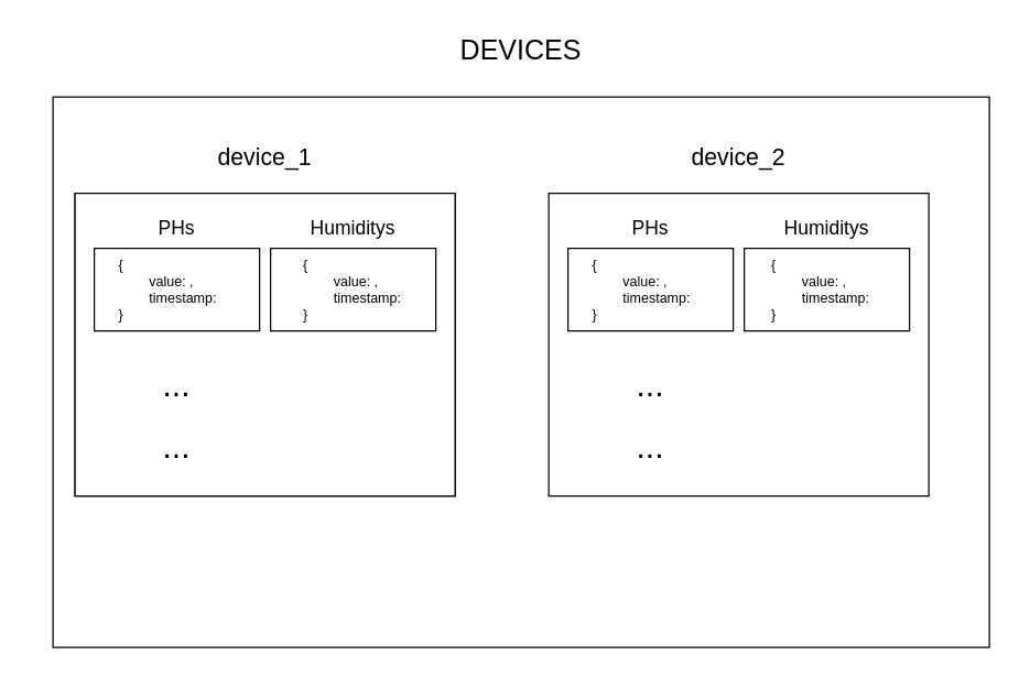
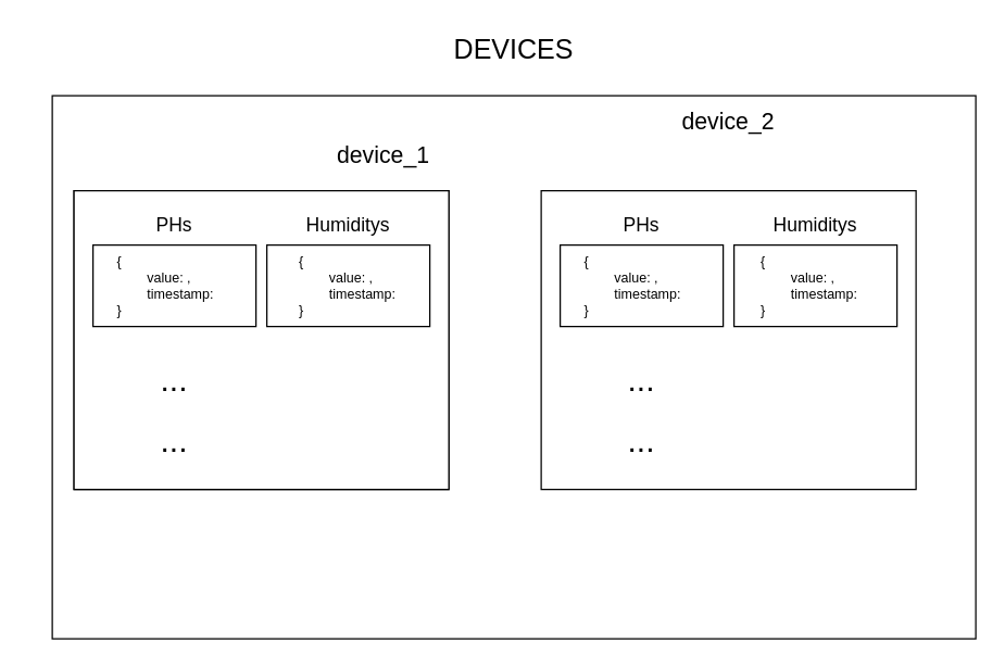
  <mxCell id="0" />
  <mxCell id="1" parent="0" />
  <mxCell id="2" value="" style="rounded=0;whiteSpace=wrap;html=1;" vertex="1" parent="1"><mxGeometry x="38" width="680" height="400" as="geometry" y="70" /></mxCell>
  <mxCell id="3" value="DEVICES" style="text;html=1;strokeColor=none;fillColor=none;align=center;verticalAlign=middle;whiteSpace=wrap;rounded=0;fontSize=20;" vertex="1" parent="1"><mxGeometry x="270" y="20" width="216" height="30" as="geometry" /></mxCell>
  <mxCell id="4" value="" style="rounded=0;whiteSpace=wrap;html=1;fontSize=20;" vertex="1" parent="1"><mxGeometry x="54" y="140" width="276" height="220" as="geometry" /></mxCell>
- <mxCell id="5" value="device_1" style="text;html=1;strokeColor=none;fillColor=none;align=center;verticalAlign=middle;whiteSpace=wrap;rounded=0;fontSize=17;" vertex="1" parent="1"><mxGeometry x="84" y="100" width="216" height="30" as="geometry" /></mxCell>
+ <mxCell id="5" value="device_1" style="text;html=1;strokeColor=none;fillColor=none;align=center;verticalAlign=middle;whiteSpace=wrap;rounded=0;fontSize=17;" vertex="1" parent="1"><mxGeometry x="174" y="100" width="216" height="30" as="geometry" /></mxCell>
  <mxCell id="6" value="" style="rounded=0;whiteSpace=wrap;html=1;fontSize=17;" vertex="1" parent="1"><mxGeometry x="68" y="180" width="120" height="60" as="geometry" /></mxCell>
  <mxCell id="7" value="PHs" style="text;html=1;strokeColor=none;fillColor=none;align=center;verticalAlign=middle;whiteSpace=wrap;rounded=0;fontSize=14;" vertex="1" parent="1"><mxGeometry x="20" y="150" width="216" height="30" as="geometry" /></mxCell>
  <mxCell id="8" value="" style="rounded=0;whiteSpace=wrap;html=1;fontSize=17;" vertex="1" parent="1"><mxGeometry x="196" y="180" width="120" height="60" as="geometry" /></mxCell>
  <mxCell id="9" value="Humiditys" style="text;html=1;strokeColor=none;fillColor=none;align=center;verticalAlign=middle;whiteSpace=wrap;rounded=0;fontSize=14;" vertex="1" parent="1"><mxGeometry x="148" y="150" width="216" height="30" as="geometry" /></mxCell>
  <mxCell id="10" value="" style="rounded=0;whiteSpace=wrap;html=1;fontSize=20;" vertex="1" parent="1"><mxGeometry x="54" y="140" width="276" height="220" as="geometry" /></mxCell>
  <mxCell id="11" value="" style="rounded=0;whiteSpace=wrap;html=1;fontSize=17;" vertex="1" parent="1"><mxGeometry x="196" y="180" width="120" height="60" as="geometry" /></mxCell>
  <mxCell id="12" value="" style="rounded=0;whiteSpace=wrap;html=1;fontSize=17;" vertex="1" parent="1"><mxGeometry x="68" y="180" width="120" height="60" as="geometry" /></mxCell>
  <mxCell id="13" value="PHs" style="text;html=1;strokeColor=none;fillColor=none;align=center;verticalAlign=middle;whiteSpace=wrap;rounded=0;fontSize=14;" vertex="1" parent="1"><mxGeometry x="20" y="150" width="216" height="30" as="geometry" /></mxCell>
  <mxCell id="14" value="" style="rounded=0;whiteSpace=wrap;html=1;fontSize=20;" vertex="1" parent="1"><mxGeometry x="398" y="140" width="276" height="220" as="geometry" /></mxCell>
  <mxCell id="15" value="" style="rounded=0;whiteSpace=wrap;html=1;fontSize=17;" vertex="1" parent="1"><mxGeometry x="540" y="180" width="120" height="60" as="geometry" /></mxCell>
  <mxCell id="16" value="" style="rounded=0;whiteSpace=wrap;html=1;fontSize=17;" vertex="1" parent="1"><mxGeometry x="412" y="180" width="120" height="60" as="geometry" /></mxCell>
  <mxCell id="17" value="PHs" style="text;html=1;strokeColor=none;fillColor=none;align=center;verticalAlign=middle;whiteSpace=wrap;rounded=0;fontSize=14;" vertex="1" parent="1"><mxGeometry x="364" y="150" width="216" height="30" as="geometry" /></mxCell>
- <mxCell id="18" value="device_2" style="text;html=1;strokeColor=none;fillColor=none;align=center;verticalAlign=middle;whiteSpace=wrap;rounded=0;fontSize=17;" vertex="1" parent="1"><mxGeometry x="428" y="100" width="216" height="30" as="geometry" /></mxCell>
+ <mxCell id="18" value="device_2" style="text;html=1;strokeColor=none;fillColor=none;align=center;verticalAlign=middle;whiteSpace=wrap;rounded=0;fontSize=17;" vertex="1" parent="1"><mxGeometry x="428" y="75" width="216" height="30" as="geometry" /></mxCell>
  <mxCell id="19" value="Humiditys" style="text;html=1;strokeColor=none;fillColor=none;align=center;verticalAlign=middle;whiteSpace=wrap;rounded=0;fontSize=14;" vertex="1" parent="1"><mxGeometry x="148" y="150" width="216" height="30" as="geometry" /></mxCell>
  <mxCell id="20" value="Humiditys" style="text;html=1;strokeColor=none;fillColor=none;align=center;verticalAlign=middle;whiteSpace=wrap;rounded=0;fontSize=14;" vertex="1" parent="1"><mxGeometry x="492" y="150" width="216" height="30" as="geometry" /></mxCell>
  <mxCell id="21" value="{&lt;br style=&quot;font-size: 10px;&quot;&gt;&lt;span style=&quot;white-space: pre; font-size: 10px;&quot;&gt;&lt;span style=&quot;white-space: pre; font-size: 10px;&quot;&gt;&#09;&lt;/span&gt;&lt;/span&gt;value: ,&lt;span style=&quot;white-space: pre; font-size: 10px;&quot;&gt;&#09;&lt;/span&gt;&lt;br style=&quot;font-size: 10px;&quot;&gt;&lt;span style=&quot;white-space: pre; font-size: 10px;&quot;&gt;&#09;&lt;/span&gt;timestamp:&lt;br style=&quot;font-size: 10px;&quot;&gt;}" style="text;html=1;strokeColor=none;fillColor=none;align=left;verticalAlign=middle;whiteSpace=wrap;rounded=0;fontSize=10;" vertex="1" parent="1"><mxGeometry x="84" y="180" width="104" height="60" as="geometry" /></mxCell>
  <mxCell id="22" value="{&lt;br style=&quot;font-size: 10px;&quot;&gt;&lt;span style=&quot;white-space: pre; font-size: 10px;&quot;&gt;&lt;span style=&quot;white-space: pre; font-size: 10px;&quot;&gt;&#09;&lt;/span&gt;&lt;/span&gt;value: ,&lt;span style=&quot;white-space: pre; font-size: 10px;&quot;&gt;&#09;&lt;/span&gt;&lt;br style=&quot;font-size: 10px;&quot;&gt;&lt;span style=&quot;white-space: pre; font-size: 10px;&quot;&gt;&#09;&lt;/span&gt;timestamp:&lt;br style=&quot;font-size: 10px;&quot;&gt;}" style="text;html=1;strokeColor=none;fillColor=none;align=left;verticalAlign=middle;whiteSpace=wrap;rounded=0;fontSize=10;" vertex="1" parent="1"><mxGeometry x="218" y="180" width="100" height="60" as="geometry" /></mxCell>
  <mxCell id="23" value="{&lt;br style=&quot;font-size: 10px;&quot;&gt;&lt;span style=&quot;white-space: pre; font-size: 10px;&quot;&gt;&lt;span style=&quot;white-space: pre; font-size: 10px;&quot;&gt;&#09;&lt;/span&gt;&lt;/span&gt;value: ,&lt;span style=&quot;white-space: pre; font-size: 10px;&quot;&gt;&#09;&lt;/span&gt;&lt;br style=&quot;font-size: 10px;&quot;&gt;&lt;span style=&quot;white-space: pre; font-size: 10px;&quot;&gt;&#09;&lt;/span&gt;timestamp:&lt;br style=&quot;font-size: 10px;&quot;&gt;}" style="text;html=1;strokeColor=none;fillColor=none;align=left;verticalAlign=middle;whiteSpace=wrap;rounded=0;fontSize=10;" vertex="1" parent="1"><mxGeometry x="428" y="180" width="100" height="60" as="geometry" /></mxCell>
  <mxCell id="24" value="{&lt;br style=&quot;font-size: 10px;&quot;&gt;&lt;span style=&quot;white-space: pre; font-size: 10px;&quot;&gt;&lt;span style=&quot;white-space: pre; font-size: 10px;&quot;&gt;&#09;&lt;/span&gt;&lt;/span&gt;value: ,&lt;span style=&quot;white-space: pre; font-size: 10px;&quot;&gt;&#09;&lt;/span&gt;&lt;br style=&quot;font-size: 10px;&quot;&gt;&lt;span style=&quot;white-space: pre; font-size: 10px;&quot;&gt;&#09;&lt;/span&gt;timestamp:&lt;br style=&quot;font-size: 10px;&quot;&gt;}" style="text;html=1;strokeColor=none;fillColor=none;align=left;verticalAlign=middle;whiteSpace=wrap;rounded=0;fontSize=10;" vertex="1" parent="1"><mxGeometry x="558" y="180" width="100" height="60" as="geometry" /></mxCell>
  <mxCell id="25" value="..." style="text;html=1;strokeColor=none;fillColor=none;align=center;verticalAlign=middle;whiteSpace=wrap;rounded=0;fontSize=24;" vertex="1" parent="1"><mxGeometry x="98" y="265" width="60" height="30" as="geometry" /></mxCell>
  <mxCell id="26" value="..." style="text;html=1;strokeColor=none;fillColor=none;align=center;verticalAlign=middle;whiteSpace=wrap;rounded=0;fontSize=24;" vertex="1" parent="1"><mxGeometry x="98" y="310" width="60" height="30" as="geometry" /></mxCell>
  <mxCell id="27" value="..." style="text;html=1;strokeColor=none;fillColor=none;align=center;verticalAlign=middle;whiteSpace=wrap;rounded=0;fontSize=24;" vertex="1" parent="1"><mxGeometry x="442" y="265" width="60" height="30" as="geometry" /></mxCell>
  <mxCell id="28" value="..." style="text;html=1;strokeColor=none;fillColor=none;align=center;verticalAlign=middle;whiteSpace=wrap;rounded=0;fontSize=24;" vertex="1" parent="1"><mxGeometry x="442" y="310" width="60" height="30" as="geometry" /></mxCell>
